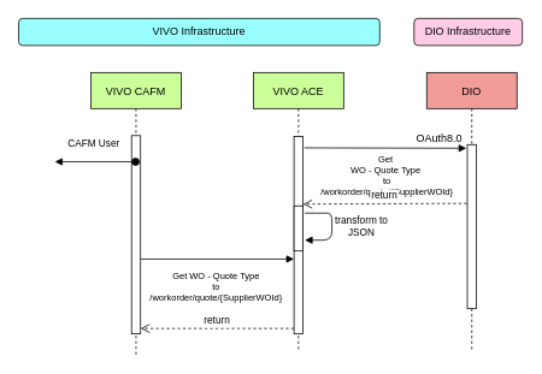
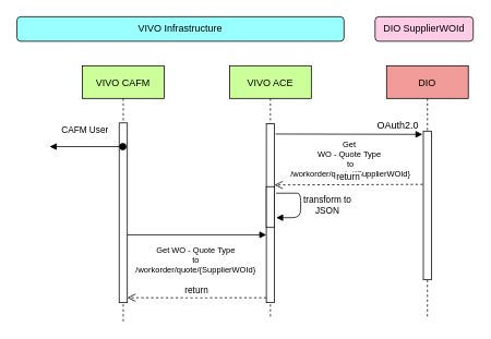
  <mxCell id="0" />
  <mxCell id="1" parent="0" />
  <mxCell id="2" value="VIVO CAFM" style="shape=umlLifeline;perimeter=lifelinePerimeter;container=1;collapsible=0;recursiveResize=0;rounded=0;shadow=0;strokeWidth=1;fillColor=#CCFF99;" parent="1" vertex="1"><mxGeometry x="100" y="80" width="100" height="313" as="geometry" /></mxCell>
  <mxCell id="3" value="" style="points=[];perimeter=orthogonalPerimeter;rounded=0;shadow=0;strokeWidth=1;" parent="2" vertex="1"><mxGeometry x="45" y="70" width="10" height="220" as="geometry" /></mxCell>
  <mxCell id="4" value="CAFM User" style="verticalAlign=bottom;startArrow=oval;endArrow=block;startSize=8;shadow=0;strokeWidth=1;" parent="2" edge="1"><mxGeometry x="0.061" y="-11" relative="1" as="geometry"><mxPoint x="49.5" y="99" as="sourcePoint" /><mxPoint x="1" as="offset" /><mxPoint x="-40" y="99" as="targetPoint" /></mxGeometry></mxCell>
  <mxCell id="5" value="VIVO ACE" style="shape=umlLifeline;perimeter=lifelinePerimeter;container=1;collapsible=0;recursiveResize=0;rounded=0;shadow=0;strokeWidth=1;fillColor=#CCFF99;" parent="1" vertex="1"><mxGeometry x="280" y="80" width="100" height="310" as="geometry" /></mxCell>
  <mxCell id="6" value="" style="points=[];perimeter=orthogonalPerimeter;rounded=0;shadow=0;strokeWidth=1;" parent="5" vertex="1"><mxGeometry x="45" y="71" width="10" height="219" as="geometry" /></mxCell>
  <mxCell id="7" value="" style="points=[];perimeter=orthogonalPerimeter;rounded=0;shadow=0;strokeWidth=1;" parent="5" vertex="1"><mxGeometry x="45" y="148" width="10" height="50" as="geometry" /></mxCell>
  <mxCell id="8" value="Get WO - Quote Type &#10;to&#10;/workorder/quote/{SupplierWOId}" style="verticalAlign=bottom;endArrow=block;entryX=0;entryY=0;shadow=0;strokeWidth=1;fontSize=10;" parent="1" edge="1"><mxGeometry x="-0.012" y="-51" relative="1" as="geometry"><mxPoint x="155" y="287" as="sourcePoint" /><mxPoint as="offset" /><mxPoint x="325" y="287" as="targetPoint" /></mxGeometry></mxCell>
  <mxCell id="9" value="DIO" style="shape=umlLifeline;perimeter=lifelinePerimeter;container=1;collapsible=0;recursiveResize=0;rounded=0;shadow=0;strokeWidth=1;fillColor=#F19C99;" parent="1" vertex="1"><mxGeometry x="472" y="80" width="100" height="307" as="geometry" /></mxCell>
  <mxCell id="10" value="" style="points=[];perimeter=orthogonalPerimeter;rounded=0;shadow=0;strokeWidth=1;" parent="9" vertex="1"><mxGeometry x="45" y="80" width="10" height="182" as="geometry" /></mxCell>
  <mxCell id="11" value="Get &#10;WO - Quote Type &#10;to &#10;/workorder/quote/{SupplierWOId}" style="verticalAlign=bottom;endArrow=block;shadow=0;strokeWidth=1;exitX=0.564;exitY=0.577;exitDx=0;exitDy=0;exitPerimeter=0;fontSize=10;" parent="1" edge="1"><mxGeometry x="0.024" y="-57" relative="1" as="geometry"><mxPoint x="336.4" y="163.56" as="sourcePoint" /><mxPoint x="516" y="164" as="targetPoint" /><mxPoint as="offset" /></mxGeometry></mxCell>
  <mxCell id="12" value="transform to &#10;JSON" style="verticalAlign=bottom;endArrow=block;shadow=0;strokeWidth=1;" parent="1" edge="1"><mxGeometry x="0.333" y="-33" relative="1" as="geometry"><mxPoint x="337" y="236" as="sourcePoint" /><mxPoint x="337" y="266" as="targetPoint" /><Array as="points"><mxPoint x="350" y="236" /><mxPoint x="367" y="236" /><mxPoint x="367" y="266" /></Array><mxPoint x="33" y="33" as="offset" /></mxGeometry></mxCell>
  <mxCell id="13" value="VIVO Infrastructure" style="rounded=1;whiteSpace=wrap;html=1;fillColor=#99FFFF;" parent="1" vertex="1"><mxGeometry x="20" y="20" width="400" height="30" as="geometry" /></mxCell>
- <mxCell id="14" value="DIO Infrastructure" style="rounded=1;whiteSpace=wrap;html=1;fillColor=#FFCCE6;" parent="1" vertex="1"><mxGeometry x="458" y="20" width="120" height="30" as="geometry" /></mxCell>
- <mxCell id="15" value="OAuth8.0" style="text;html=1;strokeColor=none;fillColor=none;align=center;verticalAlign=middle;whiteSpace=wrap;rounded=0;" parent="1" vertex="1"><mxGeometry x="451" y="144" width="70" height="20" as="geometry" /></mxCell>
+ <mxCell id="14" value="DIO SupplierWOId" style="rounded=1;whiteSpace=wrap;html=1;fillColor=#FFCCE6;" parent="1" vertex="1"><mxGeometry x="458" y="20" width="120" height="30" as="geometry" /></mxCell>
+ <mxCell id="15" value="OAuth2.0" style="text;html=1;strokeColor=none;fillColor=none;align=center;verticalAlign=middle;whiteSpace=wrap;rounded=0;" parent="1" vertex="1"><mxGeometry x="451" y="144" width="70" height="20" as="geometry" /></mxCell>
  <mxCell id="16" value="return" style="verticalAlign=bottom;endArrow=open;dashed=1;endSize=8;exitX=0;exitY=0.95;shadow=0;strokeWidth=1;" edge="1" parent="1"><mxGeometry relative="1" as="geometry"><mxPoint x="155" y="364" as="targetPoint" /><mxPoint x="325" y="364" as="sourcePoint" /></mxGeometry></mxCell>
  <mxCell id="17" value="return" style="verticalAlign=bottom;endArrow=open;dashed=1;endSize=8;exitX=0.444;exitY=0.473;shadow=0;strokeWidth=1;exitDx=0;exitDy=0;exitPerimeter=0;" edge="1" parent="1" source="9"><mxGeometry relative="1" as="geometry"><mxPoint x="335" y="226" as="targetPoint" /><mxPoint x="505" y="226" as="sourcePoint" /></mxGeometry></mxCell>
